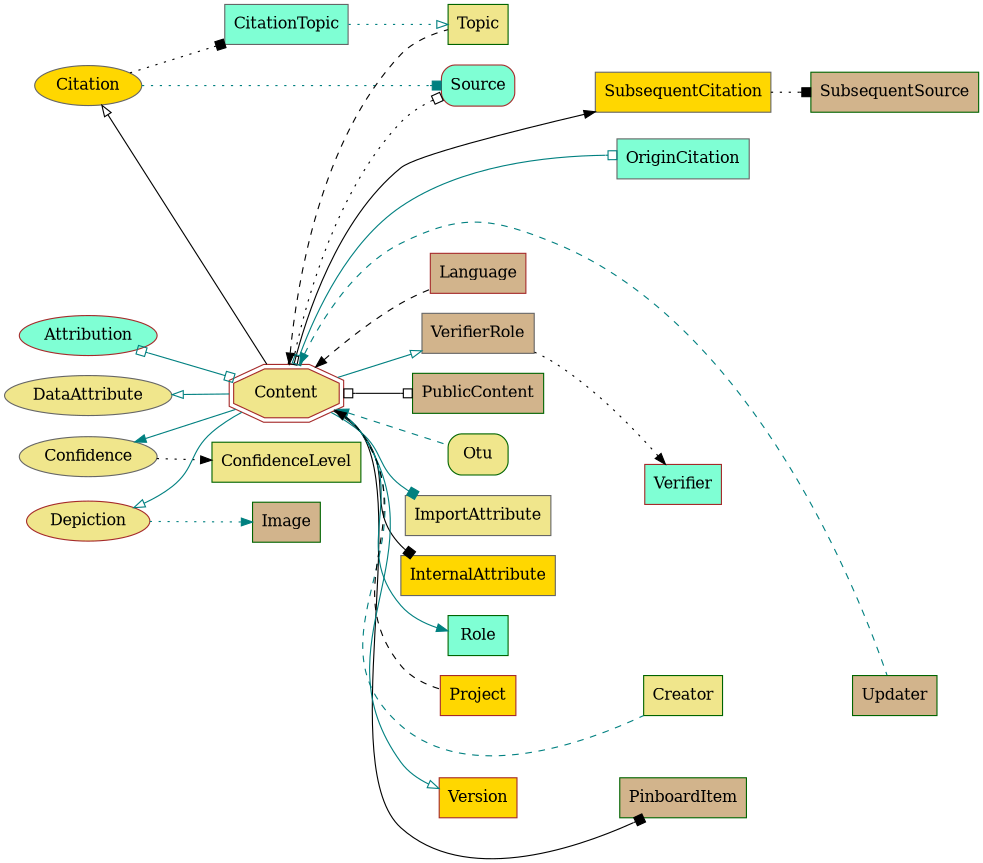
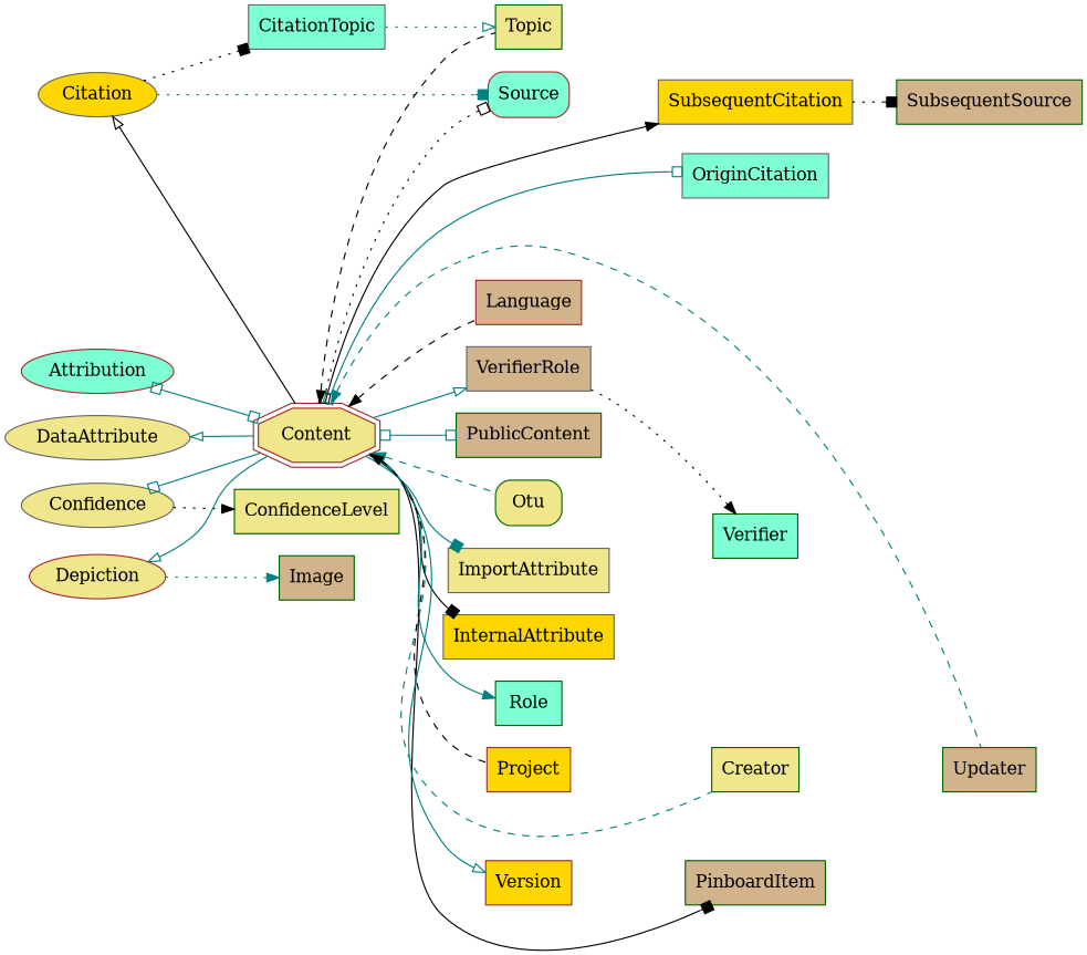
  digraph {
    rankdir=LR
    node [color=darkgreen fillcolor=khaki group=supporting shape=box style=filled]
    edge [color=teal]
    n1 [color=gray40 fillcolor=gold group=annotator height=0.5 label=Citation shape=oval width=1.1279]
    n2 [color=gray40 group=annotator height=0.5 label=Confidence shape=oval width=1.4833]
    n3 [color=gray40 group=annotator height=0.5 label=DataAttribute shape=oval width=1.7108]
    n4 [color=brown group=annotator height=0.5 label=Depiction shape=oval width=1.3127]
    n5 [color=brown fillcolor=aquamarine group=annotator height=0.5 label=Attribution shape=oval width=1.4406]
    n6 [color=brown fillcolor=aquamarine group=core height=0.51389 label=Source shape=Mrecord width=0.75]
    n7 [group=core height=0.51389 label=Otu shape=Mrecord width=0.75]
    n8 [color=brown group=target height=0.61111 label=Content shape=doubleoctagon width=1.3165]
    n9 [color=gray40 fillcolor=aquamarine height=0.5 label=CitationTopic width=1.2639]
    n10 [height=0.5 label=ConfidenceLevel width=1.5139]
    n11 [fillcolor=tan height=0.5 label=Image width=0.75]
    n12 [color=gray40 height=0.5 label=ImportAttribute width=1.4201]
    n13 [color=gray40 fillcolor=gold height=0.5 label=InternalAttribute width=1.4826]
    n14 [fillcolor=tan height=0.5 label=PinboardItem width=1.2535]
    n15 [fillcolor=aquamarine height=0.5 label=Role width=0.75]
    n16 [color=gray40 fillcolor=gold height=0.5 label=SubsequentCitation width=1.691]
    n17 [fillcolor=tan height=0.5 label=SubsequentSource width=1.6076]
    n18 [height=0.5 label=Topic width=0.75]
    n19 [color=gray40 fillcolor=tan height=0.5 label=VerifierRole width=1.1493]
-   n20 [color=brown fillcolor=aquamarine height=0.5 label=Verifier width=0.79514]
+   n20 [fillcolor=aquamarine height=0.5 label=Verifier width=0.79514]
    n21 [color=brown fillcolor=gold height=0.5 label=Version width=0.79514]
    n22 [height=0.5 label=Creator width=0.78472]
    n23 [color=brown fillcolor=tan height=0.5 label=Language width=0.96181]
    n24 [color=brown fillcolor=gold height=0.5 label=Project width=0.75347]
    n25 [fillcolor=tan height=0.5 label=Updater width=0.82639]
    n26 [color=gray40 fillcolor=aquamarine height=0.5 label=OriginCitation width=1.316]
    n27 [fillcolor=tan height=0.5 label=PublicContent width=1.2951]
    subgraph sub_1 {
      rank=min
      n1
      n2
      n3
      n4
      n5
    }
    subgraph sub_2 {
      n6
      n7
    }
    subgraph sub_3 {
      n8
      n9
      n10
      n11
      n12
      n13
      n14
      n15
      n16
      n17
      n18
      n19
      n20
      n21
      n22
      n23
      n24
      n25
      n26
      n27
    }
    n1 -> n6 [arrowhead=box style=dotted]
    n1 -> n9 [arrowhead=box color=black style=dotted]
    n2 -> n10 [arrowhead=normal color=black style=dotted]
    n4 -> n11 [arrowhead=normal style=dotted]
    n6 -> n16 [style=invis color=""]
    n6 -> n26 [style=invis color=""]
    n8 -> n1 [arrowhead=onormal color=black]
-   n8 -> n2 [arrowhead=normal]
+   n8 -> n2 [arrowhead=obox]
    n8 -> n3 [arrowhead=onormal]
    n8 -> n4 [arrowhead=onormal]
    n8 -> n5 [arrowhead=obox arrowtail=obox dir=both]
    n8 -> n6 [arrowhead=obox arrowtail=obox color=black dir=both style=dotted]
    n8 -> n7 [dir=back style=dashed]
    n8 -> n12 [arrowhead=box]
    n8 -> n13 [arrowhead=box color=black]
    n8 -> n14 [arrowhead=box color=black]
    n8 -> n15 [arrowhead=normal]
    n8 -> n16 [arrowhead=normal color=black]
    n8 -> n18 [color=black dir=back style=dashed]
    n8 -> n19 [arrowhead=onormal]
    n8 -> n21 [arrowhead=onormal]
    n8 -> n22 [dir=back style=dashed]
    n8 -> n23 [color=black dir=back style=dashed]
    n8 -> n24 [color=black dir=back style=dashed]
    n8 -> n25 [dir=back style=dashed]
    n8 -> n26 [arrowhead=obox arrowtail=obox dir=both]
-   n8 -> n27 [arrowhead=obox arrowtail=obox color=black dir=both]
+   n8 -> n27 [arrowhead=obox arrowtail=obox dir=both]
    n9 -> n18 [arrowhead=onormal style=dotted]
    n15 -> n20 [style=invis color=""]
    n16 -> n17 [arrowhead=box color=black style=dotted]
    n19 -> n20 [arrowhead=normal color=black style=dotted]
    n21 -> n14 [style=invis color=""]
    n22 -> n25 [style=invis color=""]
    n24 -> n22 [style=invis color=""]
  }
